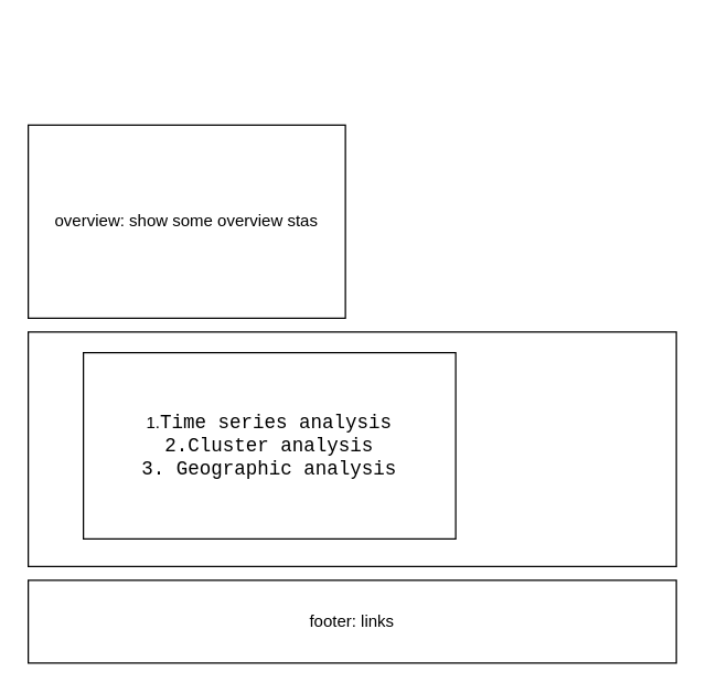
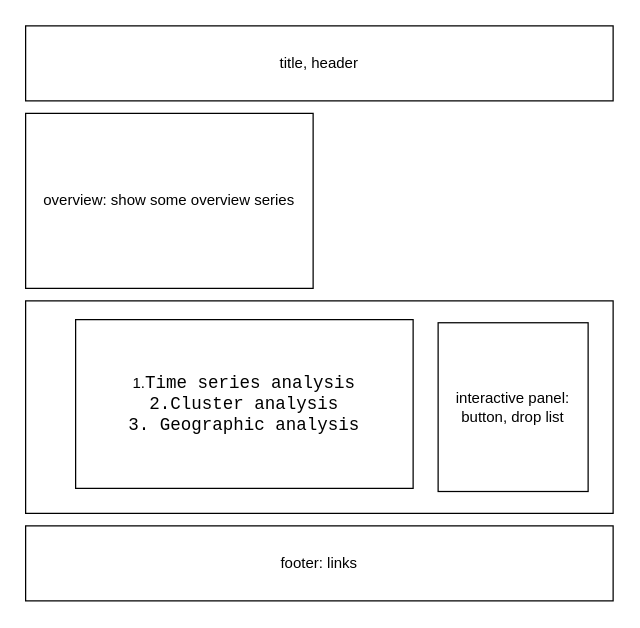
  <mxCell id="0" />
  <mxCell id="1" parent="0" />
- <mxCell id="2" value="overview: show some overview stas" style="rounded=0;whiteSpace=wrap;html=1;" vertex="1" parent="1"><mxGeometry x="20" y="90" width="230" height="140" as="geometry" /></mxCell>
+ <mxCell id="2" value="overview: show some overview series" style="rounded=0;whiteSpace=wrap;html=1;" vertex="1" parent="1"><mxGeometry x="20" y="90" width="230" height="140" as="geometry" /></mxCell>
+ <mxCell id="3" value="title, header" style="rounded=0;whiteSpace=wrap;html=1;" vertex="1" parent="1"><mxGeometry x="20" y="20" width="470" height="60" as="geometry" /></mxCell>
  <mxCell id="4" value="" style="rounded=0;whiteSpace=wrap;html=1;" vertex="1" parent="1"><mxGeometry x="20" y="240" width="470" height="170" as="geometry" /></mxCell>
+ <mxCell id="5" value="interactive panel: button, drop list" style="rounded=0;whiteSpace=wrap;html=1;" vertex="1" parent="1"><mxGeometry x="350" y="257.5" width="120" height="135" as="geometry" /></mxCell>
  <mxCell id="6" value="1.&lt;span style=&quot;background-color: rgb(255, 255, 255); font-family: Consolas, &amp;quot;Courier New&amp;quot;, monospace; font-size: 14px;&quot;&gt;Time series analysis&lt;br&gt;2.&lt;/span&gt;&lt;span style=&quot;background-color: rgb(255, 255, 255); font-family: Consolas, &amp;quot;Courier New&amp;quot;, monospace; font-size: 14px;&quot;&gt;Cluster analysis&lt;br&gt;3.&amp;nbsp;&lt;/span&gt;&lt;span style=&quot;background-color: rgb(255, 255, 255); font-family: Consolas, &amp;quot;Courier New&amp;quot;, monospace; font-size: 14px;&quot;&gt;Geographic analysis&lt;/span&gt;" style="rounded=0;whiteSpace=wrap;html=1;" vertex="1" parent="1"><mxGeometry x="60" y="255" width="270" height="135" as="geometry" /></mxCell>
  <mxCell id="7" value="footer: links" style="rounded=0;whiteSpace=wrap;html=1;" vertex="1" parent="1"><mxGeometry x="20" y="420" width="470" height="60" as="geometry" /></mxCell>
